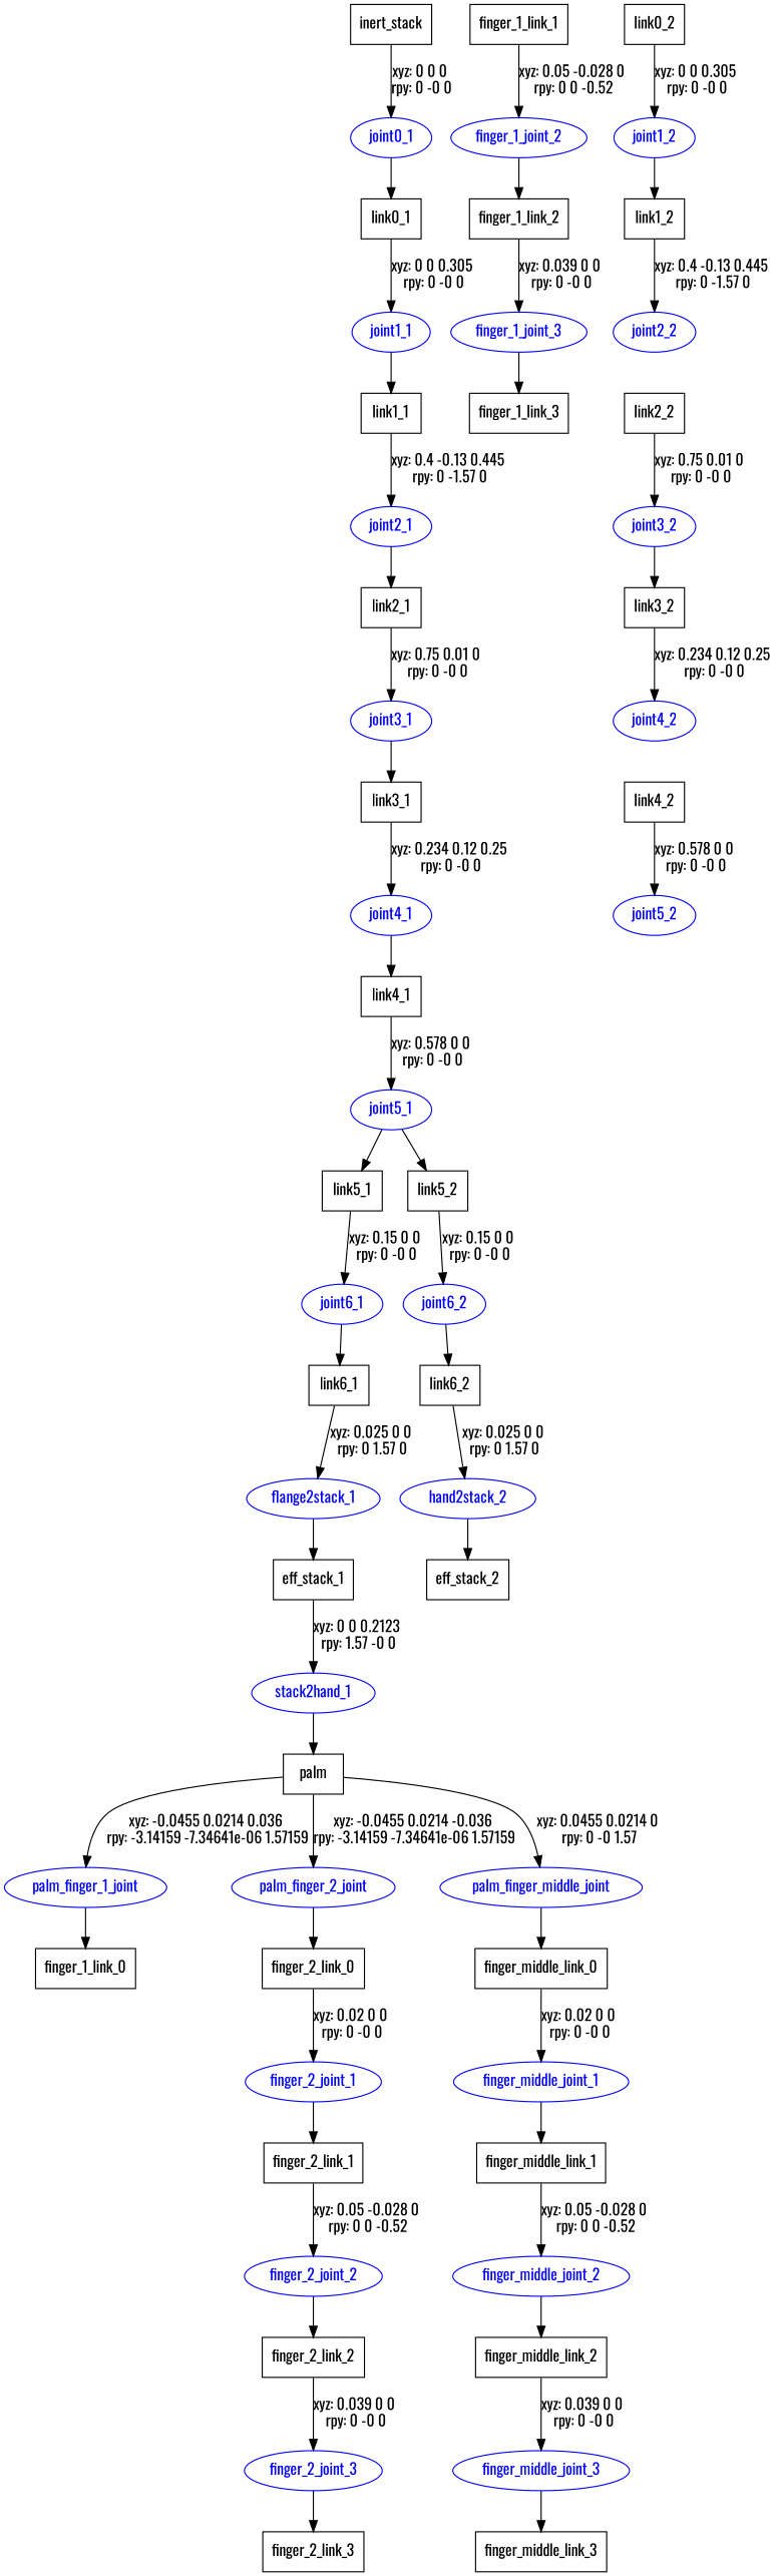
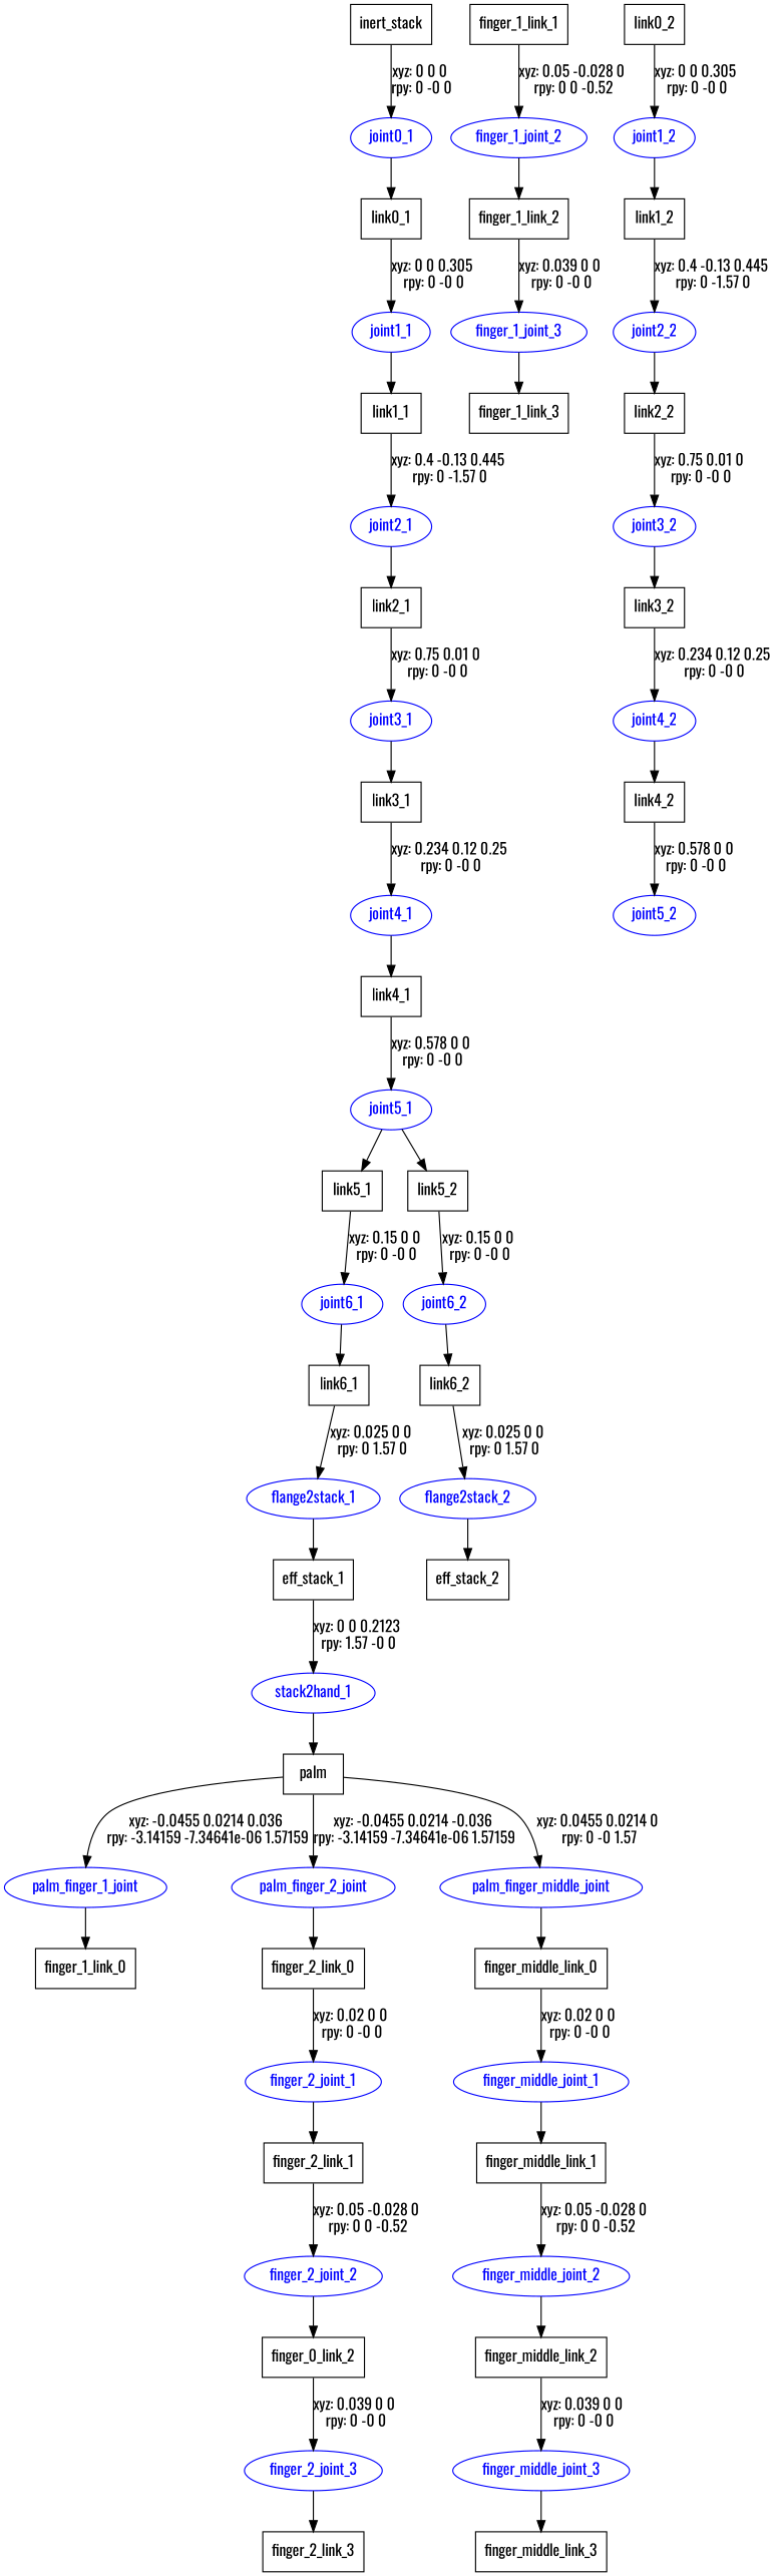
  digraph {
    fontname=Oswald
    node [fontname=Oswald shape=box]
    edge [fontname=Oswald]
    n1 [label=inert_stack]
    joint0_1 [color=blue fontcolor=blue shape=ellipse]
    n3 [label=link0_1]
    joint1_1 [color=blue fontcolor=blue shape=ellipse]
    n5 [label=link1_1]
    joint2_1 [color=blue fontcolor=blue shape=ellipse]
    n7 [label=link2_1]
    joint3_1 [color=blue fontcolor=blue shape=ellipse]
    n9 [label=link3_1]
    joint4_1 [color=blue fontcolor=blue shape=ellipse]
    n11 [label=link4_1]
    joint5_1 [color=blue fontcolor=blue shape=ellipse]
    n13 [label=link5_1]
    n14 [label=link5_2]
    joint6_1 [color=blue fontcolor=blue shape=ellipse]
    n16 [label=link6_1]
    flange2stack_1 [color=blue fontcolor=blue shape=ellipse]
    n18 [label=eff_stack_1]
    stack2hand_1 [color=blue fontcolor=blue shape=ellipse]
    n20 [label=palm]
    palm_finger_1_joint [color=blue fontcolor=blue shape=ellipse]
    palm_finger_2_joint [color=blue fontcolor=blue shape=ellipse]
    palm_finger_middle_joint [color=blue fontcolor=blue shape=ellipse]
    n24 [label=finger_1_link_0]
    n25 [label=finger_2_link_0]
    n26 [label=finger_middle_link_0]
    n27 [label=finger_1_link_1]
    finger_1_joint_2 [color=blue fontcolor=blue shape=ellipse]
    n29 [label=finger_1_link_2]
    finger_1_joint_3 [color=blue fontcolor=blue shape=ellipse]
    n31 [label=finger_1_link_3]
    finger_2_joint_1 [color=blue fontcolor=blue shape=ellipse]
    n33 [label=finger_2_link_1]
    finger_2_joint_2 [color=blue fontcolor=blue shape=ellipse]
-   n35 [label=finger_2_link_2]
+   n35 [label=finger_0_link_2]
    finger_2_joint_3 [color=blue fontcolor=blue shape=ellipse]
    n37 [label=finger_2_link_3]
    finger_middle_joint_1 [color=blue fontcolor=blue shape=ellipse]
    n39 [label=finger_middle_link_1]
    finger_middle_joint_2 [color=blue fontcolor=blue shape=ellipse]
    n41 [label=finger_middle_link_2]
    finger_middle_joint_3 [color=blue fontcolor=blue shape=ellipse]
    n43 [label=finger_middle_link_3]
    n44 [label=link0_2]
    joint1_2 [color=blue fontcolor=blue shape=ellipse]
    n46 [label=link1_2]
    joint2_2 [color=blue fontcolor=blue shape=ellipse]
    n48 [label=link2_2]
    joint3_2 [color=blue fontcolor=blue shape=ellipse]
    n50 [label=link3_2]
    joint4_2 [color=blue fontcolor=blue shape=ellipse]
    n52 [label=link4_2]
    joint5_2 [color=blue fontcolor=blue shape=ellipse]
    joint6_2 [color=blue fontcolor=blue shape=ellipse]
    n55 [label=link6_2]
-   flange2stack_2 [color=blue fontcolor=blue shape=ellipse label=hand2stack_2]
+   flange2stack_2 [color=blue fontcolor=blue shape=ellipse]
    n57 [label=eff_stack_2]
    n1 -> joint0_1 [label="xyz: 0 0 0 \nrpy: 0 -0 0"]
    joint0_1 -> n3
    n3 -> joint1_1 [label="xyz: 0 0 0.305 \nrpy: 0 -0 0"]
    joint1_1 -> n5
    n5 -> joint2_1 [label="xyz: 0.4 -0.13 0.445 \nrpy: 0 -1.57 0"]
    joint2_1 -> n7
    n7 -> joint3_1 [label="xyz: 0.75 0.01 0 \nrpy: 0 -0 0"]
    joint3_1 -> n9
    n9 -> joint4_1 [label="xyz: 0.234 0.12 0.25 \nrpy: 0 -0 0"]
    joint4_1 -> n11
    n11 -> joint5_1 [label="xyz: 0.578 0 0 \nrpy: 0 -0 0"]
    joint5_1 -> n13
    joint5_1 -> n14
    n13 -> joint6_1 [label="xyz: 0.15 0 0 \nrpy: 0 -0 0"]
    n14 -> joint6_2 [label="xyz: 0.15 0 0 \nrpy: 0 -0 0"]
    joint6_1 -> n16
    n16 -> flange2stack_1 [label="xyz: 0.025 0 0 \nrpy: 0 1.57 0"]
    flange2stack_1 -> n18
    n18 -> stack2hand_1 [label="xyz: 0 0 0.2123 \nrpy: 1.57 -0 0"]
    stack2hand_1 -> n20
    n20 -> palm_finger_1_joint [label="xyz: -0.0455 0.0214 0.036 \nrpy: -3.14159 -7.34641e-06 1.57159"]
    n20 -> palm_finger_2_joint [label="xyz: -0.0455 0.0214 -0.036 \nrpy: -3.14159 -7.34641e-06 1.57159"]
    n20 -> palm_finger_middle_joint [label="xyz: 0.0455 0.0214 0 \nrpy: 0 -0 1.57"]
    palm_finger_1_joint -> n24
    palm_finger_2_joint -> n25
    palm_finger_middle_joint -> n26
    n25 -> finger_2_joint_1 [label="xyz: 0.02 0 0 \nrpy: 0 -0 0"]
    n26 -> finger_middle_joint_1 [label="xyz: 0.02 0 0 \nrpy: 0 -0 0"]
    n27 -> finger_1_joint_2 [label="xyz: 0.05 -0.028 0 \nrpy: 0 0 -0.52"]
    finger_1_joint_2 -> n29
    n29 -> finger_1_joint_3 [label="xyz: 0.039 0 0 \nrpy: 0 -0 0"]
    finger_1_joint_3 -> n31
    finger_2_joint_1 -> n33
    n33 -> finger_2_joint_2 [label="xyz: 0.05 -0.028 0 \nrpy: 0 0 -0.52"]
    finger_2_joint_2 -> n35
    n35 -> finger_2_joint_3 [label="xyz: 0.039 0 0 \nrpy: 0 -0 0"]
    finger_2_joint_3 -> n37
    finger_middle_joint_1 -> n39
    n39 -> finger_middle_joint_2 [label="xyz: 0.05 -0.028 0 \nrpy: 0 0 -0.52"]
    finger_middle_joint_2 -> n41
    n41 -> finger_middle_joint_3 [label="xyz: 0.039 0 0 \nrpy: 0 -0 0"]
    finger_middle_joint_3 -> n43
    n44 -> joint1_2 [label="xyz: 0 0 0.305 \nrpy: 0 -0 0"]
    joint1_2 -> n46
    n46 -> joint2_2 [label="xyz: 0.4 -0.13 0.445 \nrpy: 0 -1.57 0"]
+   joint2_2 -> n48
    n48 -> joint3_2 [label="xyz: 0.75 0.01 0 \nrpy: 0 -0 0"]
    joint3_2 -> n50
    n50 -> joint4_2 [label="xyz: 0.234 0.12 0.25 \nrpy: 0 -0 0"]
+   joint4_2 -> n52
    n52 -> joint5_2 [label="xyz: 0.578 0 0 \nrpy: 0 -0 0"]
    joint6_2 -> n55
    n55 -> flange2stack_2 [label="xyz: 0.025 0 0 \nrpy: 0 1.57 0"]
    flange2stack_2 -> n57
  }
